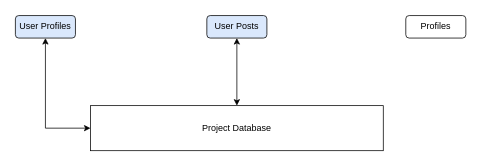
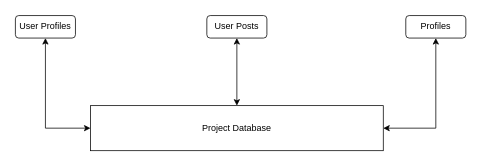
  <mxCell id="0" />
  <mxCell id="1" parent="0" />
  <mxCell id="2" value="Project Database" style="rounded=0;whiteSpace=wrap;html=1;" vertex="1" parent="1"><mxGeometry x="120" y="140" width="390" height="60" as="geometry" /></mxCell>
  <mxCell id="3" style="edgeStyle=orthogonalEdgeStyle;rounded=0;orthogonalLoop=1;jettySize=auto;html=1;entryX=0;entryY=0.5;entryDx=0;entryDy=0;startArrow=classic;startFill=1;exitX=0.5;exitY=1;exitDx=0;exitDy=0;" edge="1" parent="1" source="4" target="2"><mxGeometry relative="1" as="geometry" /></mxCell>
- <mxCell id="4" value="User Profiles" style="rounded=1;whiteSpace=wrap;html=1;fillColor=#dae8fc;" vertex="1" parent="1"><mxGeometry x="20" y="20" width="80" height="30" as="geometry" /></mxCell>
+ <mxCell id="4" value="User Profiles" style="rounded=1;whiteSpace=wrap;html=1;" vertex="1" parent="1"><mxGeometry x="20" y="20" width="80" height="30" as="geometry" /></mxCell>
+ <mxCell id="5" style="edgeStyle=orthogonalEdgeStyle;rounded=0;orthogonalLoop=1;jettySize=auto;html=1;entryX=1;entryY=0.5;entryDx=0;entryDy=0;startArrow=classic;startFill=1;" edge="1" parent="1" source="6" target="2"><mxGeometry relative="1" as="geometry"><Array as="points"><mxPoint x="580" y="170" /></Array></mxGeometry></mxCell>
  <mxCell id="6" value="Profiles" style="rounded=1;whiteSpace=wrap;html=1;" vertex="1" parent="1"><mxGeometry x="540" y="20" width="80" height="30" as="geometry" /></mxCell>
  <mxCell id="7" style="edgeStyle=orthogonalEdgeStyle;rounded=0;orthogonalLoop=1;jettySize=auto;html=1;entryX=0.5;entryY=0;entryDx=0;entryDy=0;startArrow=classic;startFill=1;" edge="1" parent="1" source="8" target="2"><mxGeometry relative="1" as="geometry" /></mxCell>
- <mxCell id="8" value="User Posts" style="rounded=1;whiteSpace=wrap;html=1;fillColor=#dae8fc;" vertex="1" parent="1"><mxGeometry x="275" y="20" width="80" height="30" as="geometry" /></mxCell>
+ <mxCell id="8" value="User Posts" style="rounded=1;whiteSpace=wrap;html=1;" vertex="1" parent="1"><mxGeometry x="275" y="20" width="80" height="30" as="geometry" /></mxCell>
